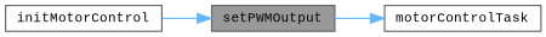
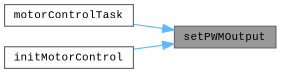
  digraph {
    fontname="Liberation Mono"
    rankdir=RL
    node [color=grey40 fillcolor=white fontname="Liberation Mono" fontsize=10 shape=box style=filled]
    edge [color=steelblue1 dir=back fontname="Liberation Mono" fontsize=10 labelfontname=Helvetica labelfontsize=10 style=solid]
    n1 [color=gray40 fillcolor=grey60 fontcolor=black height=0.2 label=setPWMOutput width=0.4]
    n2 [height=0.2 label=motorControlTask width=0.4]
    n3 [height=0.2 label=initMotorControl width=0.4]
-   n2 -> n1
+   n1 -> n2
    n1 -> n3
  }
